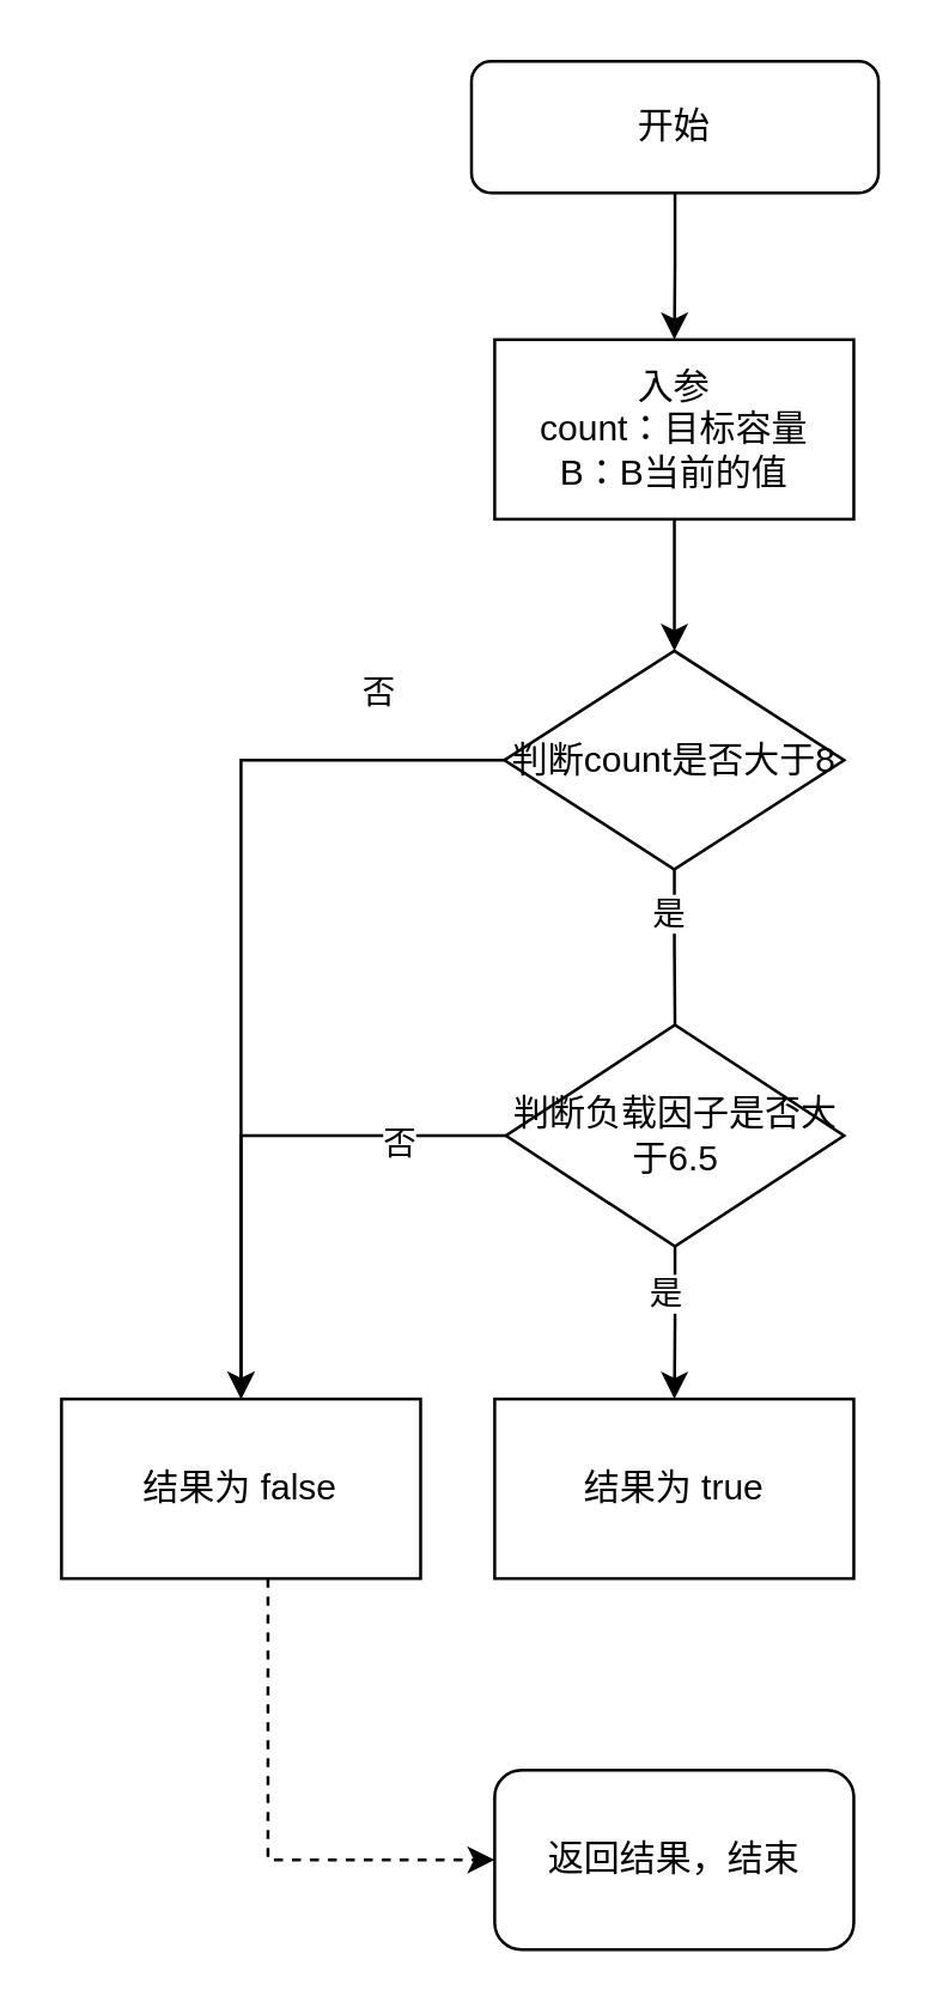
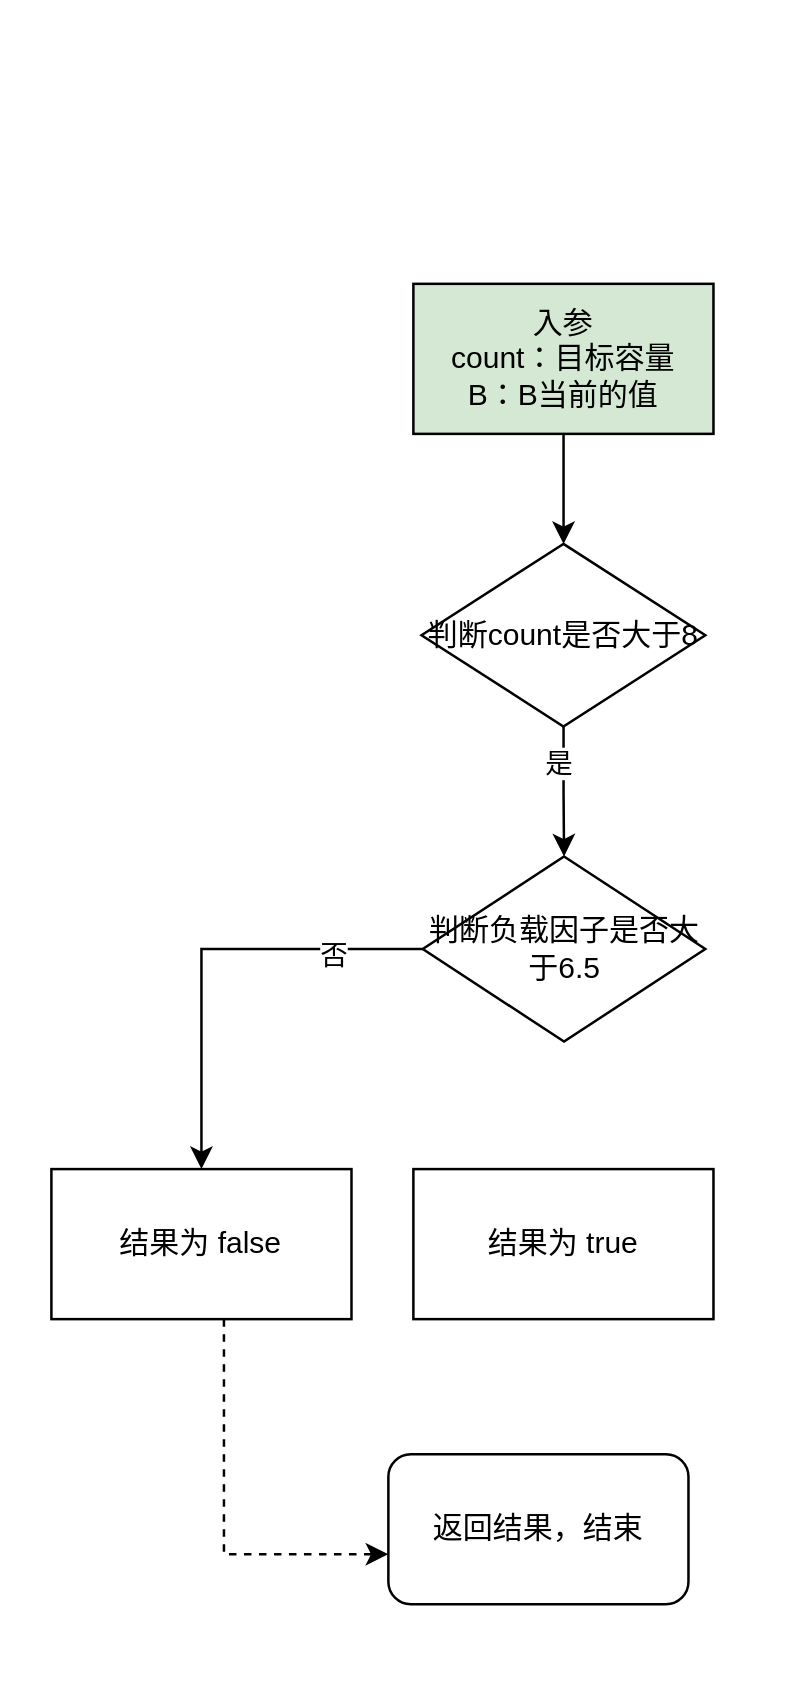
  <mxCell id="0" />
  <mxCell id="1" parent="0" />
  <mxCell id="2" style="edgeStyle=orthogonalEdgeStyle;rounded=0;orthogonalLoop=1;jettySize=auto;html=1;" edge="1" parent="1" source="3" target="8"><mxGeometry relative="1" as="geometry" /></mxCell>
- <mxCell id="3" value="入参&lt;br&gt;count：目标容量&lt;br&gt;B：B当前的值" style="rounded=0;whiteSpace=wrap;html=1;" vertex="1" parent="1"><mxGeometry x="164.75" y="113" width="120" height="60" as="geometry" /></mxCell>
- <mxCell id="4" style="edgeStyle=orthogonalEdgeStyle;rounded=0;orthogonalLoop=1;jettySize=auto;html=1;" edge="1" parent="1" source="8" target="17"><mxGeometry relative="1" as="geometry" /></mxCell>
- <mxCell id="5" value="否&lt;br&gt;" style="edgeLabel;html=1;align=center;verticalAlign=middle;resizable=0;points=[];" vertex="1" connectable="0" parent="4"><mxGeometry x="-0.016" y="4" relative="1" as="geometry"><mxPoint x="41" y="-83" as="offset" /></mxGeometry></mxCell>
- <mxCell id="6" style="edgeStyle=orthogonalEdgeStyle;rounded=0;orthogonalLoop=1;jettySize=auto;html=1;endArrow=none;" edge="1" parent="1" source="8" target="13"><mxGeometry relative="1" as="geometry" /></mxCell>
+ <mxCell id="3" value="入参&lt;br&gt;count：目标容量&lt;br&gt;B：B当前的值" style="rounded=0;whiteSpace=wrap;html=1;fillColor=#d5e8d4;" vertex="1" parent="1"><mxGeometry x="164.75" y="113" width="120" height="60" as="geometry" /></mxCell>
+ <mxCell id="6" style="edgeStyle=orthogonalEdgeStyle;rounded=0;orthogonalLoop=1;jettySize=auto;html=1;" edge="1" parent="1" source="8" target="13"><mxGeometry relative="1" as="geometry" /></mxCell>
  <mxCell id="7" value="是" style="edgeLabel;html=1;align=center;verticalAlign=middle;resizable=0;points=[];" vertex="1" connectable="0" parent="6"><mxGeometry x="-0.432" y="-2" relative="1" as="geometry"><mxPoint as="offset" /></mxGeometry></mxCell>
  <mxCell id="8" value="判断count是否大于8" style="rhombus;whiteSpace=wrap;html=1;" vertex="1" parent="1"><mxGeometry x="168" y="217" width="113.5" height="73" as="geometry" /></mxCell>
  <mxCell id="9" style="edgeStyle=orthogonalEdgeStyle;rounded=0;orthogonalLoop=1;jettySize=auto;html=1;" edge="1" parent="1" source="13" target="17"><mxGeometry relative="1" as="geometry" /></mxCell>
  <mxCell id="10" value="否" style="edgeLabel;html=1;align=center;verticalAlign=middle;resizable=0;points=[];" vertex="1" connectable="0" parent="9"><mxGeometry x="-0.595" y="2" relative="1" as="geometry"><mxPoint as="offset" /></mxGeometry></mxCell>
- <mxCell id="11" style="edgeStyle=orthogonalEdgeStyle;rounded=0;orthogonalLoop=1;jettySize=auto;html=1;" edge="1" parent="1" source="13" target="18"><mxGeometry relative="1" as="geometry" /></mxCell>
- <mxCell id="12" value="是" style="edgeLabel;html=1;align=center;verticalAlign=middle;resizable=0;points=[];" vertex="1" connectable="0" parent="11"><mxGeometry x="-0.397" y="-4" relative="1" as="geometry"><mxPoint as="offset" /></mxGeometry></mxCell>
  <mxCell id="13" value="判断负载因子是否大于6.5" style="rhombus;whiteSpace=wrap;html=1;" vertex="1" parent="1"><mxGeometry x="168.5" y="342" width="113" height="74" as="geometry" /></mxCell>
- <mxCell id="14" value="" style="edgeStyle=orthogonalEdgeStyle;rounded=0;orthogonalLoop=1;jettySize=auto;html=1;" edge="1" parent="1" source="15" target="3"><mxGeometry relative="1" as="geometry" /></mxCell>
- <mxCell id="15" value="开始" style="rounded=1;whiteSpace=wrap;html=1;" vertex="1" parent="1"><mxGeometry x="157" y="20" width="136" height="44" as="geometry" /></mxCell>
  <mxCell id="16" style="edgeStyle=orthogonalEdgeStyle;rounded=0;orthogonalLoop=1;jettySize=auto;html=1;dashed=1;" edge="1" parent="1" source="17" target="19"><mxGeometry relative="1" as="geometry"><Array as="points"><mxPoint x="89" y="621" /></Array></mxGeometry></mxCell>
  <mxCell id="17" value="结果为 false" style="rounded=0;whiteSpace=wrap;html=1;" vertex="1" parent="1"><mxGeometry x="20" y="467" width="120" height="60" as="geometry" /></mxCell>
  <mxCell id="18" value="结果为 true" style="rounded=0;whiteSpace=wrap;html=1;" vertex="1" parent="1"><mxGeometry x="164.75" y="467" width="120" height="60" as="geometry" /></mxCell>
- <mxCell id="19" value="返回结果，结束" style="rounded=1;whiteSpace=wrap;html=1;" vertex="1" parent="1"><mxGeometry x="164.75" y="591" width="120" height="60" as="geometry" /></mxCell>
+ <mxCell id="19" value="返回结果，结束" style="rounded=1;whiteSpace=wrap;html=1;" vertex="1" parent="1"><mxGeometry x="154.75" y="581" width="120" height="60" as="geometry" /></mxCell>
